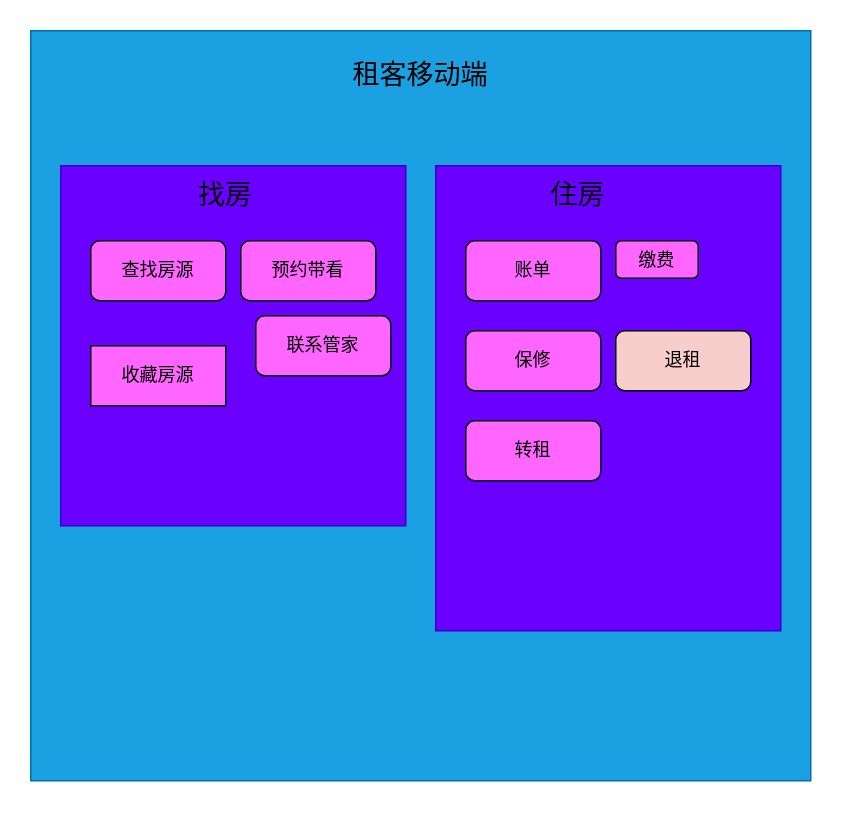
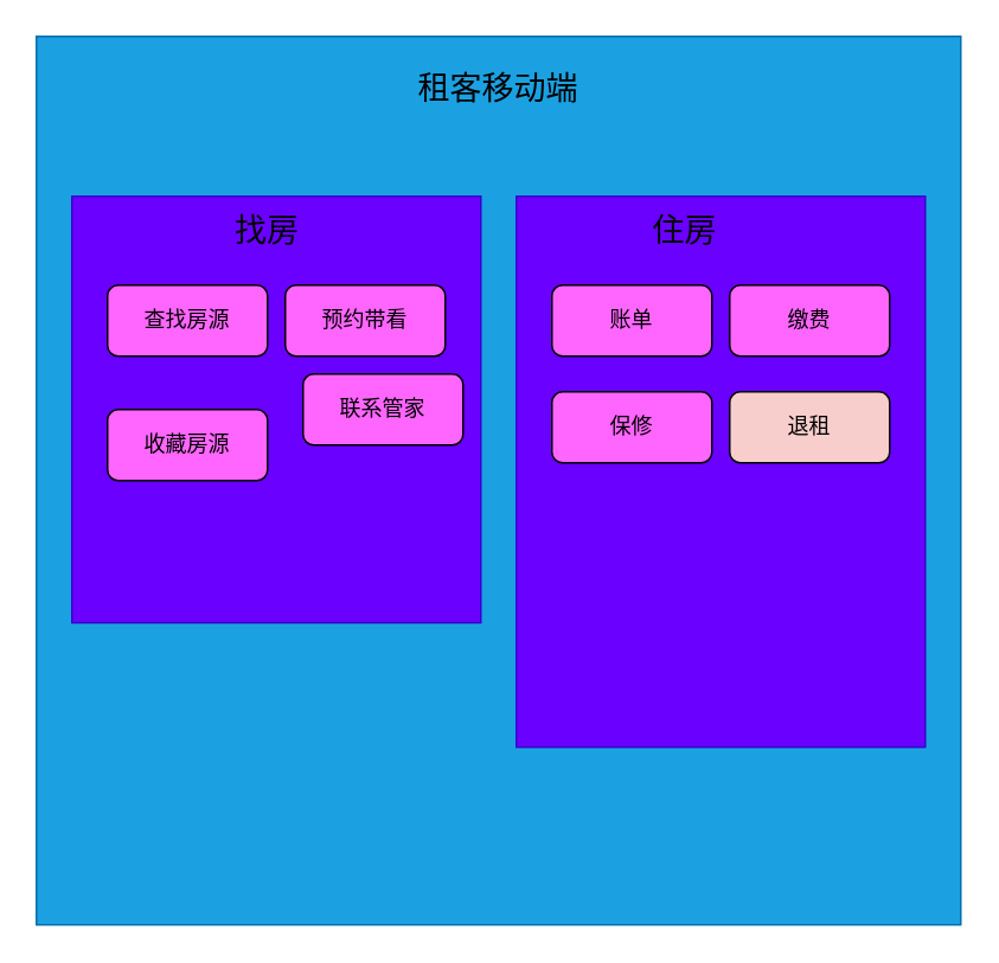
  <mxCell id="0" />
  <mxCell id="1" parent="0" />
  <mxCell id="2" value="" style="rounded=0;whiteSpace=wrap;html=1;fillColor=#1ba1e2;strokeColor=#006EAF;fontColor=#ffffff;gradientDirection=east;" vertex="1" parent="1"><mxGeometry y="20" width="520" height="500" as="geometry" x="20" /></mxCell>
  <mxCell id="3" value="" style="rounded=0;whiteSpace=wrap;html=1;fillColor=#6a00ff;strokeColor=#3700CC;fontColor=#ffffff;" vertex="1" parent="1"><mxGeometry x="40" y="110" width="230" height="240" as="geometry" /></mxCell>
  <mxCell id="4" value="&lt;font style=&quot;font-size: 18px&quot;&gt;租客移动端&lt;/font&gt;" style="text;html=1;strokeColor=none;fillColor=none;align=center;verticalAlign=middle;whiteSpace=wrap;rounded=0;" vertex="1" parent="1"><mxGeometry x="215" y="40" width="130" height="20" as="geometry" /></mxCell>
  <mxCell id="5" value="" style="rounded=0;whiteSpace=wrap;html=1;fillColor=#6a00ff;strokeColor=#3700CC;fontColor=#ffffff;" vertex="1" parent="1"><mxGeometry x="290" y="110" width="230" height="310" as="geometry" /></mxCell>
  <mxCell id="6" value="&lt;font style=&quot;font-size: 18px&quot;&gt;找房&lt;/font&gt;" style="text;html=1;strokeColor=none;fillColor=none;align=center;verticalAlign=middle;whiteSpace=wrap;rounded=0;" vertex="1" parent="1"><mxGeometry x="130" y="120" width="40" height="20" as="geometry" /></mxCell>
  <mxCell id="7" value="&lt;font style=&quot;font-size: 18px&quot;&gt;住房&lt;/font&gt;" style="text;html=1;strokeColor=none;fillColor=none;align=center;verticalAlign=middle;whiteSpace=wrap;rounded=0;" vertex="1" parent="1"><mxGeometry x="365" y="120" width="40" height="20" as="geometry" /></mxCell>
  <mxCell id="8" value="查找房源" style="rounded=1;whiteSpace=wrap;html=1;fillColor=#FF66FF;" vertex="1" parent="1"><mxGeometry x="60" y="160" width="90" height="40" as="geometry" /></mxCell>
  <mxCell id="9" value="预约带看" style="rounded=1;whiteSpace=wrap;html=1;fillColor=#FF66FF;" vertex="1" parent="1"><mxGeometry x="160" y="160" width="90" height="40" as="geometry" /></mxCell>
- <mxCell id="10" value="收藏房源" style="whiteSpace=wrap;html=1;fillColor=#FF66FF;rounded=0;" vertex="1" parent="1"><mxGeometry x="60" y="230" width="90" height="40" as="geometry" /></mxCell>
+ <mxCell id="10" value="收藏房源" style="rounded=1;whiteSpace=wrap;html=1;fillColor=#FF66FF;" vertex="1" parent="1"><mxGeometry x="60" y="230" width="90" height="40" as="geometry" /></mxCell>
  <mxCell id="11" value="联系管家" style="rounded=1;whiteSpace=wrap;html=1;fillColor=#FF66FF;" vertex="1" parent="1"><mxGeometry x="170" y="210" width="90" height="40" as="geometry" /></mxCell>
  <mxCell id="12" value="账单" style="rounded=1;whiteSpace=wrap;html=1;fillColor=#FF66FF;" vertex="1" parent="1"><mxGeometry x="310" y="160" width="90" height="40" as="geometry" /></mxCell>
- <mxCell id="13" value="缴费" style="rounded=1;whiteSpace=wrap;html=1;fillColor=#FF66FF;" vertex="1" parent="1"><mxGeometry x="410" y="160" width="55" height="25" as="geometry" /></mxCell>
+ <mxCell id="13" value="缴费" style="rounded=1;whiteSpace=wrap;html=1;fillColor=#FF66FF;" vertex="1" parent="1"><mxGeometry x="410" y="160" width="90" height="40" as="geometry" /></mxCell>
  <mxCell id="14" value="保修" style="rounded=1;whiteSpace=wrap;html=1;fillColor=#FF66FF;" vertex="1" parent="1"><mxGeometry x="310" y="220" width="90" height="40" as="geometry" /></mxCell>
  <mxCell id="15" value="退租" style="rounded=1;whiteSpace=wrap;html=1;fillColor=#f8cecc;" vertex="1" parent="1"><mxGeometry x="410" y="220" width="90" height="40" as="geometry" /></mxCell>
- <mxCell id="16" value="转租" style="rounded=1;whiteSpace=wrap;html=1;fillColor=#FF66FF;" vertex="1" parent="1"><mxGeometry x="310" y="280" width="90" height="40" as="geometry" /></mxCell>
